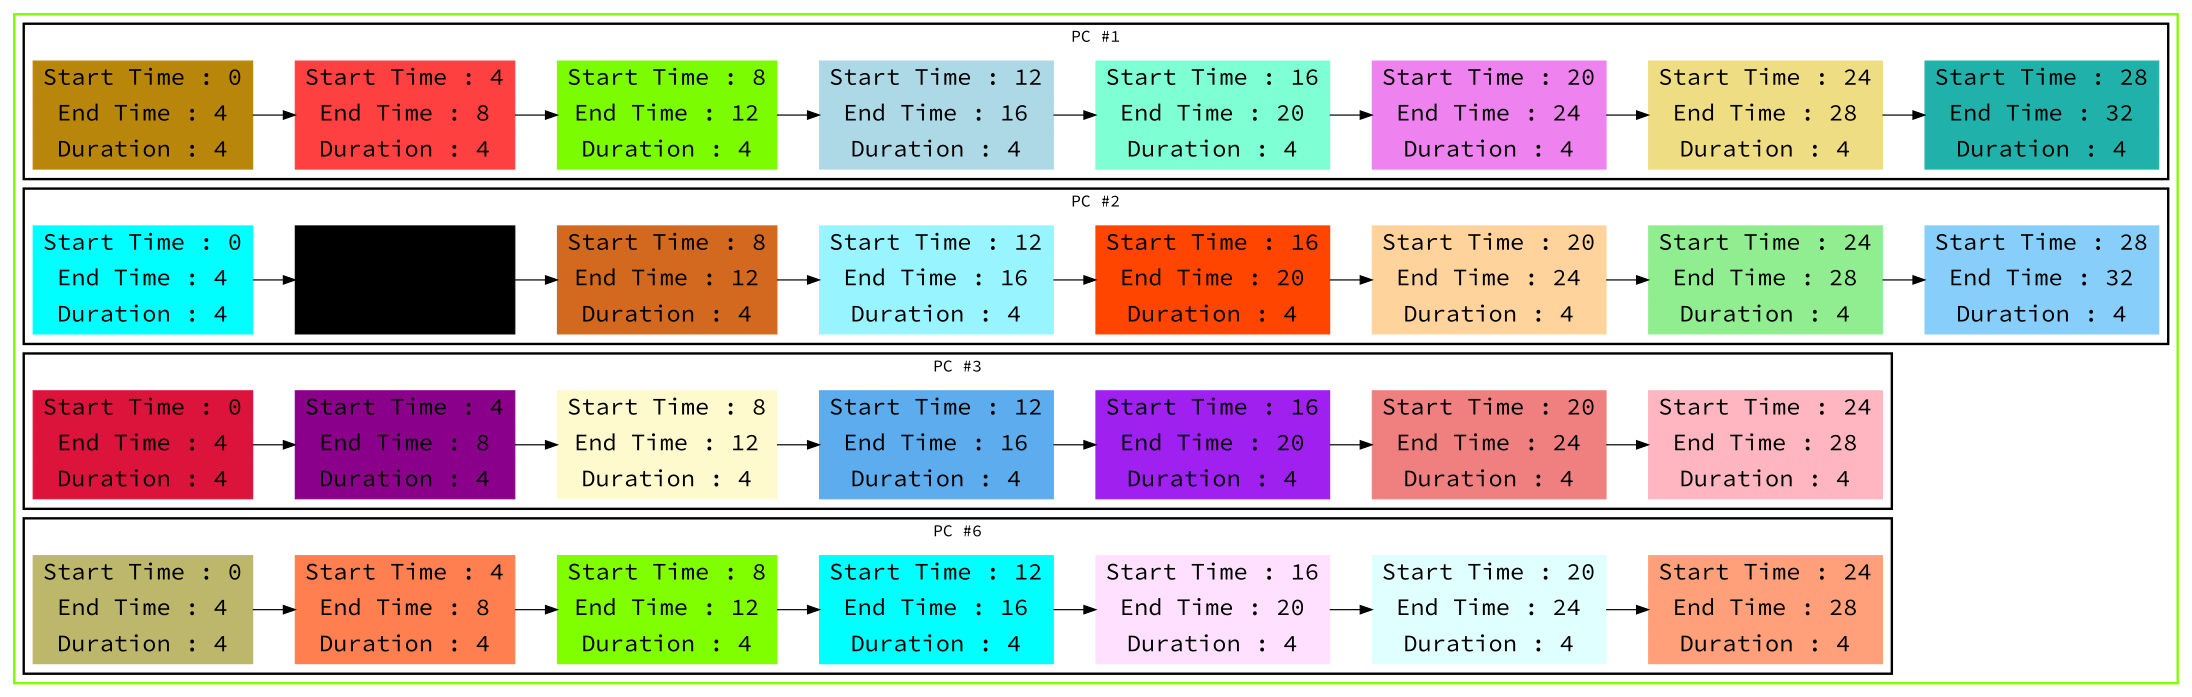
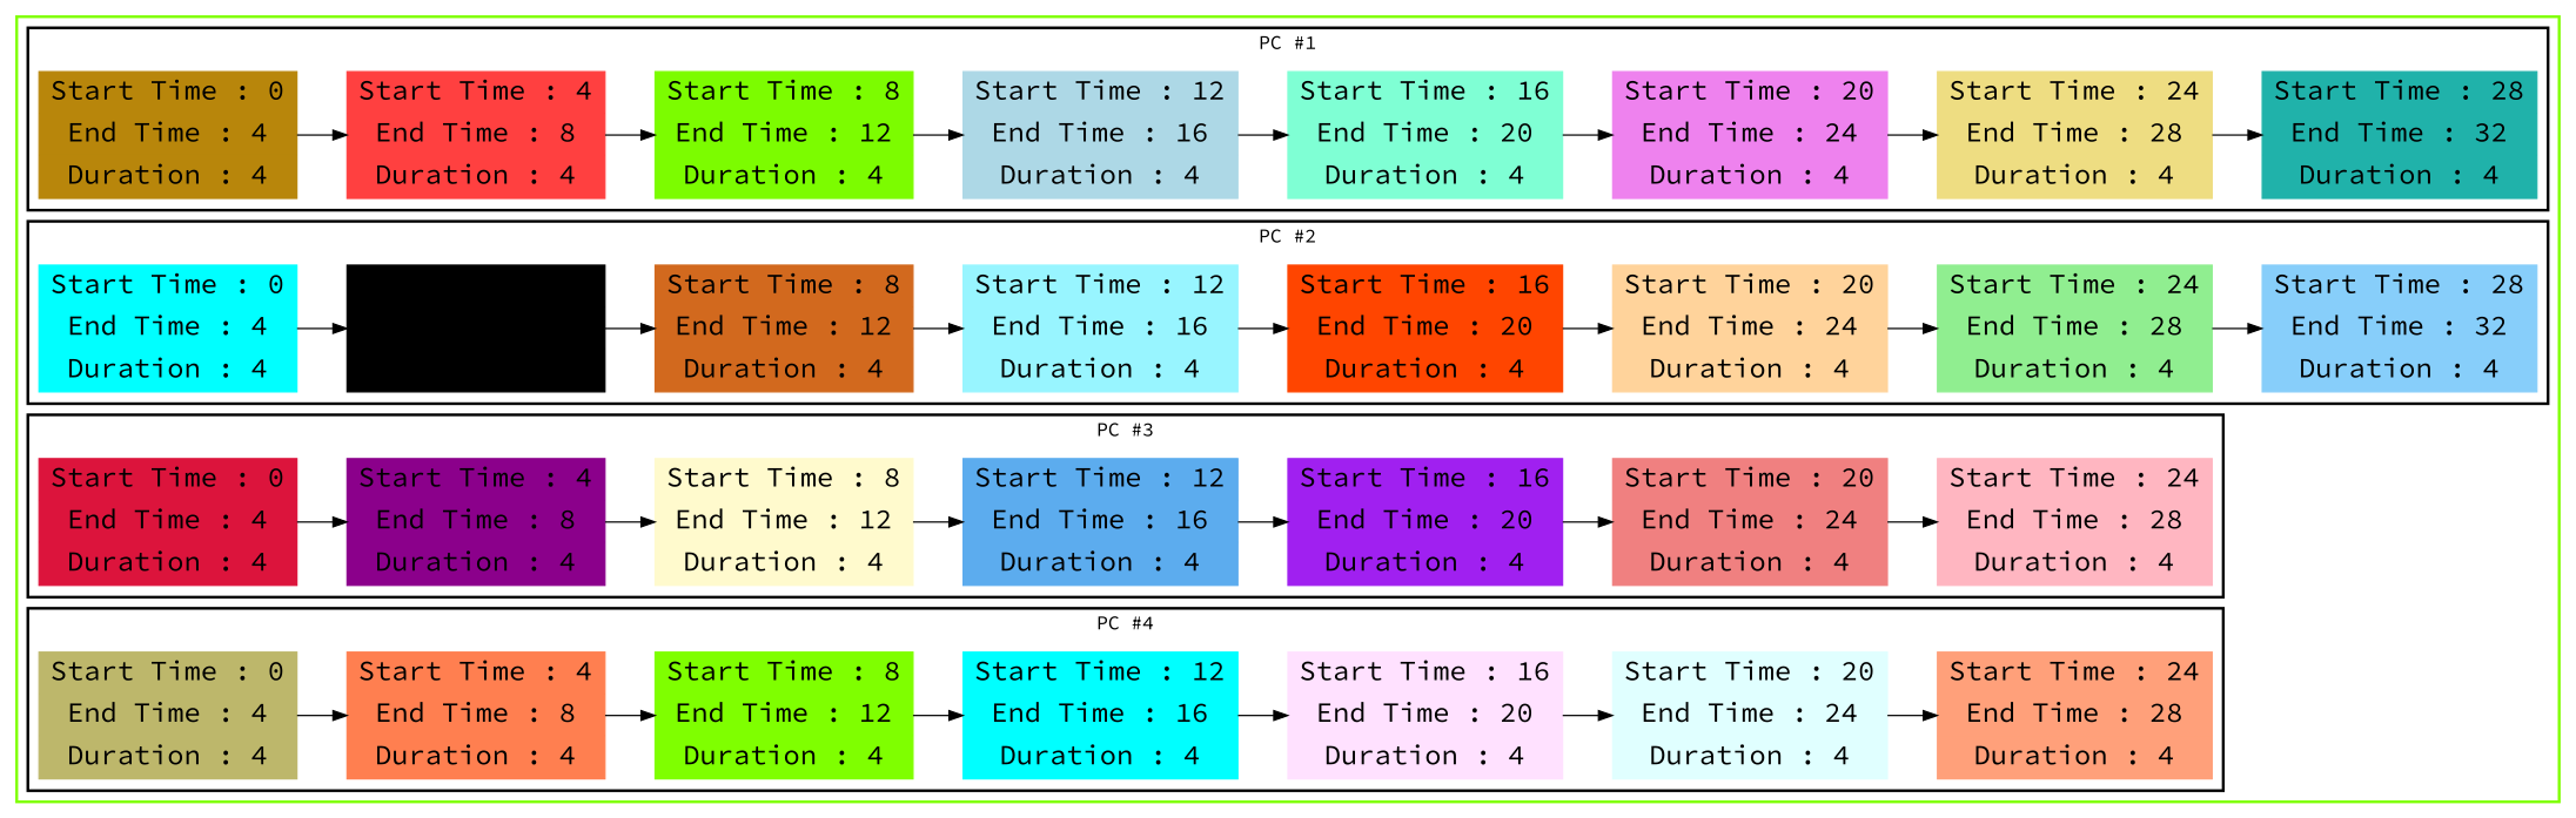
  digraph {
    fontname="Source Code Pro"
    rankdir=LR
    node [fontname="Source Code Pro" fontsize=20 shape=record style=filled]
    edge [fontname="Source Code Pro"]
    n1 [color=darkgoldenrod label="Start Time : 0 | End Time : 4 | Duration : 4"]
    n2 [color=brown1 label="Start Time : 4 | End Time : 8 | Duration : 4"]
    n3 [color=lawngreen label="Start Time : 8 | End Time : 12 | Duration : 4"]
    n4 [color=lightblue label="Start Time : 12 | End Time : 16 | Duration : 4"]
    n5 [color=aquamarine label="Start Time : 16 | End Time : 20 | Duration : 4"]
    n6 [color=violet label="Start Time : 20 | End Time : 24 | Duration : 4"]
    n7 [color=lightgoldenrod label="Start Time : 24 | End Time : 28 | Duration : 4"]
    n8 [color=lightseagreen label="Start Time : 28 | End Time : 32 | Duration : 4"]
    n9 [color=cyan label="Start Time : 0 | End Time : 4 | Duration : 4"]
    n10 [color=cornflower label="Start Time : 4 | End Time : 8 | Duration : 4"]
    n11 [color=chocolate label="Start Time : 8 | End Time : 12 | Duration : 4"]
    n12 [color=cadetblue1 label="Start Time : 12 | End Time : 16 | Duration : 4"]
    n13 [color=orangered1 label="Start Time : 16 | End Time : 20 | Duration : 4"]
    n14 [color=burlywood1 label="Start Time : 20 | End Time : 24 | Duration : 4"]
    n15 [color=lightgreen label="Start Time : 24 | End Time : 28 | Duration : 4"]
    n16 [color=lightskyblue label="Start Time : 28 | End Time : 32 | Duration : 4"]
    n17 [color=crimson label="Start Time : 0 | End Time : 4 | Duration : 4"]
    n18 [color=darkmagenta label="Start Time : 4 | End Time : 8 | Duration : 4"]
    n19 [color=lemonchiffon label="Start Time : 8 | End Time : 12 | Duration : 4"]
    n20 [color=steelblue2 label="Start Time : 12 | End Time : 16 | Duration : 4"]
    n21 [color=x11purple label="Start Time : 16 | End Time : 20 | Duration : 4"]
    n22 [color=lightcoral label="Start Time : 20 | End Time : 24 | Duration : 4"]
    n23 [color=lightpink label="Start Time : 24 | End Time : 28 | Duration : 4"]
    n24 [color=darkkhaki label="Start Time : 0 | End Time : 4 | Duration : 4"]
    n25 [color=coral label="Start Time : 4 | End Time : 8 | Duration : 4"]
    n26 [color=chartreuse label="Start Time : 8 | End Time : 12 | Duration : 4"]
    n27 [color=aqua label="Start Time : 12 | End Time : 16 | Duration : 4"]
    n28 [color=thistle1 label="Start Time : 16 | End Time : 20 | Duration : 4"]
    n29 [color=lightcyan label="Start Time : 20 | End Time : 24 | Duration : 4"]
    n30 [color=lightsalmon label="Start Time : 24 | End Time : 28 | Duration : 4"]
    subgraph cluster_1 {
      color=chartreuse
      style=bold
      subgraph cluster_2 {
        color=black
        label="PC #1"
        style=bold
        n1
        n2
        n3
        n4
        n5
        n6
        n7
        n8
      }
      subgraph cluster_3 {
        color=black
        label="PC #2"
        style=bold
        n9
        n10
        n11
        n12
        n13
        n14
        n15
        n16
      }
      subgraph cluster_4 {
        color=black
        label="PC #3"
        style=bold
        n17
        n18
        n19
        n20
        n21
        n22
        n23
      }
      subgraph cluster_5 {
        color=black
-       label="PC #6"
+       label="PC #4"
        style=bold
        n24
        n25
        n26
        n27
        n28
        n29
        n30
      }
    }
    n1 -> n2
    n2 -> n3
    n3 -> n4
    n4 -> n5
    n5 -> n6
    n6 -> n7
    n7 -> n8
    n9 -> n10
    n10 -> n11
    n11 -> n12
    n12 -> n13
    n13 -> n14
    n14 -> n15
    n15 -> n16
    n17 -> n18
    n18 -> n19
    n19 -> n20
    n20 -> n21
    n21 -> n22
    n22 -> n23
    n24 -> n25
    n25 -> n26
    n26 -> n27
    n27 -> n28
    n28 -> n29
    n29 -> n30
  }
